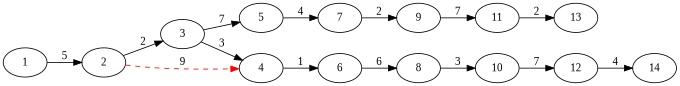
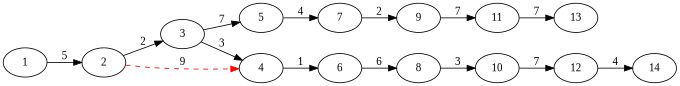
  digraph {
    fontname="Liberation Serif"
    rankdir=LR
    node [fontname="Liberation Serif"]
    edge [fontname="Liberation Serif"]
    1
    2
    3
    4
    5
    6
    7
    8
    10
    12
    14
    9
    11
    13
    1 -> 2 [label=5]
    2 -> 3 [label=2]
    2 -> 4 [color=red label=9 style=dashed]
    3 -> 4 [label=3]
    3 -> 5 [label=7]
    4 -> 6 [label=1]
    5 -> 7 [label=4]
    6 -> 8 [label=6]
    7 -> 9 [label=2]
    8 -> 10 [label=3]
    10 -> 12 [label=7]
    12 -> 14 [label=4]
    9 -> 11 [label=7]
-   11 -> 13 [label=2]
+   11 -> 13 [label=7]
  }
